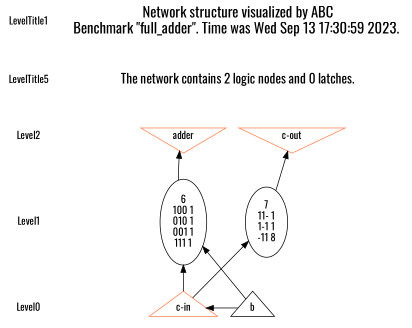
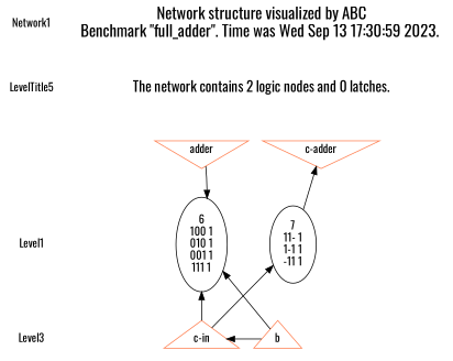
  digraph {
    fontname=Oswald
    node [fontname=Oswald shape=plaintext]
    edge [dir=back fontname=Oswald style=invis]
-   LevelTitle1
+   LevelTitle1 [label=Network1]
    n2 [label=LevelTitle5]
-   Level2
    Level1
-   Level0
+   Level0 [label=Level3]
    n6 [fontsize=20 label="Network structure visualized by ABC\nBenchmark \"full_adder\". Time was Wed Sep 13 17:30:59 2023. "]
    n7 [fontsize=18 label="The network contains 2 logic nodes and 0 latches.\n"]
    n8 [color=coral fillcolor=coral label=adder shape=invtriangle]
-   n9 [color=coral fillcolor=coral label="c-out" shape=invtriangle]
+   n9 [color=coral fillcolor=coral label="c-adder" shape=invtriangle]
    n10 [label="6\n100 1\n010 1\n001 1\n111 1" shape=ellipse]
-   n11 [label="7\n11- 1\n1-1 1\n-11 8" shape=ellipse]
-   n12 [color=black fillcolor=coral label=b shape=triangle]
+   n11 [label="7\n11- 1\n1-1 1\n-11 1" shape=ellipse]
+   n12 [color=coral fillcolor=coral label=b shape=triangle]
    n13 [color=coral fillcolor=coral label="c-in" shape=triangle]
    subgraph sub_1 {
      LevelTitle1
      n2
-     Level2
      Level1
      Level0
    }
    subgraph sub_2 {
      rank=same
      LevelTitle1
      n6
    }
    subgraph sub_3 {
      rank=same
      n2
      n7
    }
    subgraph sub_4 {
      rank=same
-     Level2
      n8
      n9
    }
    subgraph sub_5 {
      rank=same
      Level1
      n10
      n11
    }
    subgraph sub_6 {
      rank=same
      Level0
      n12
      n13
    }
    LevelTitle1 -> n2
-   n2 -> Level2
-   Level2 -> Level1
    Level1 -> Level0
    n6 -> n7
    n7 -> n8
    n7 -> n9
    n8 -> n9
-   n8 -> n10 [style=solid]
+   n10 -> n8 [style=solid]
    n9 -> n11 [style=solid]
    n10 -> n12 [style=solid]
    n10 -> n13 [style=solid]
    n11 -> n13 [style=solid]
    n13 -> n12 [style=solid]
  }
